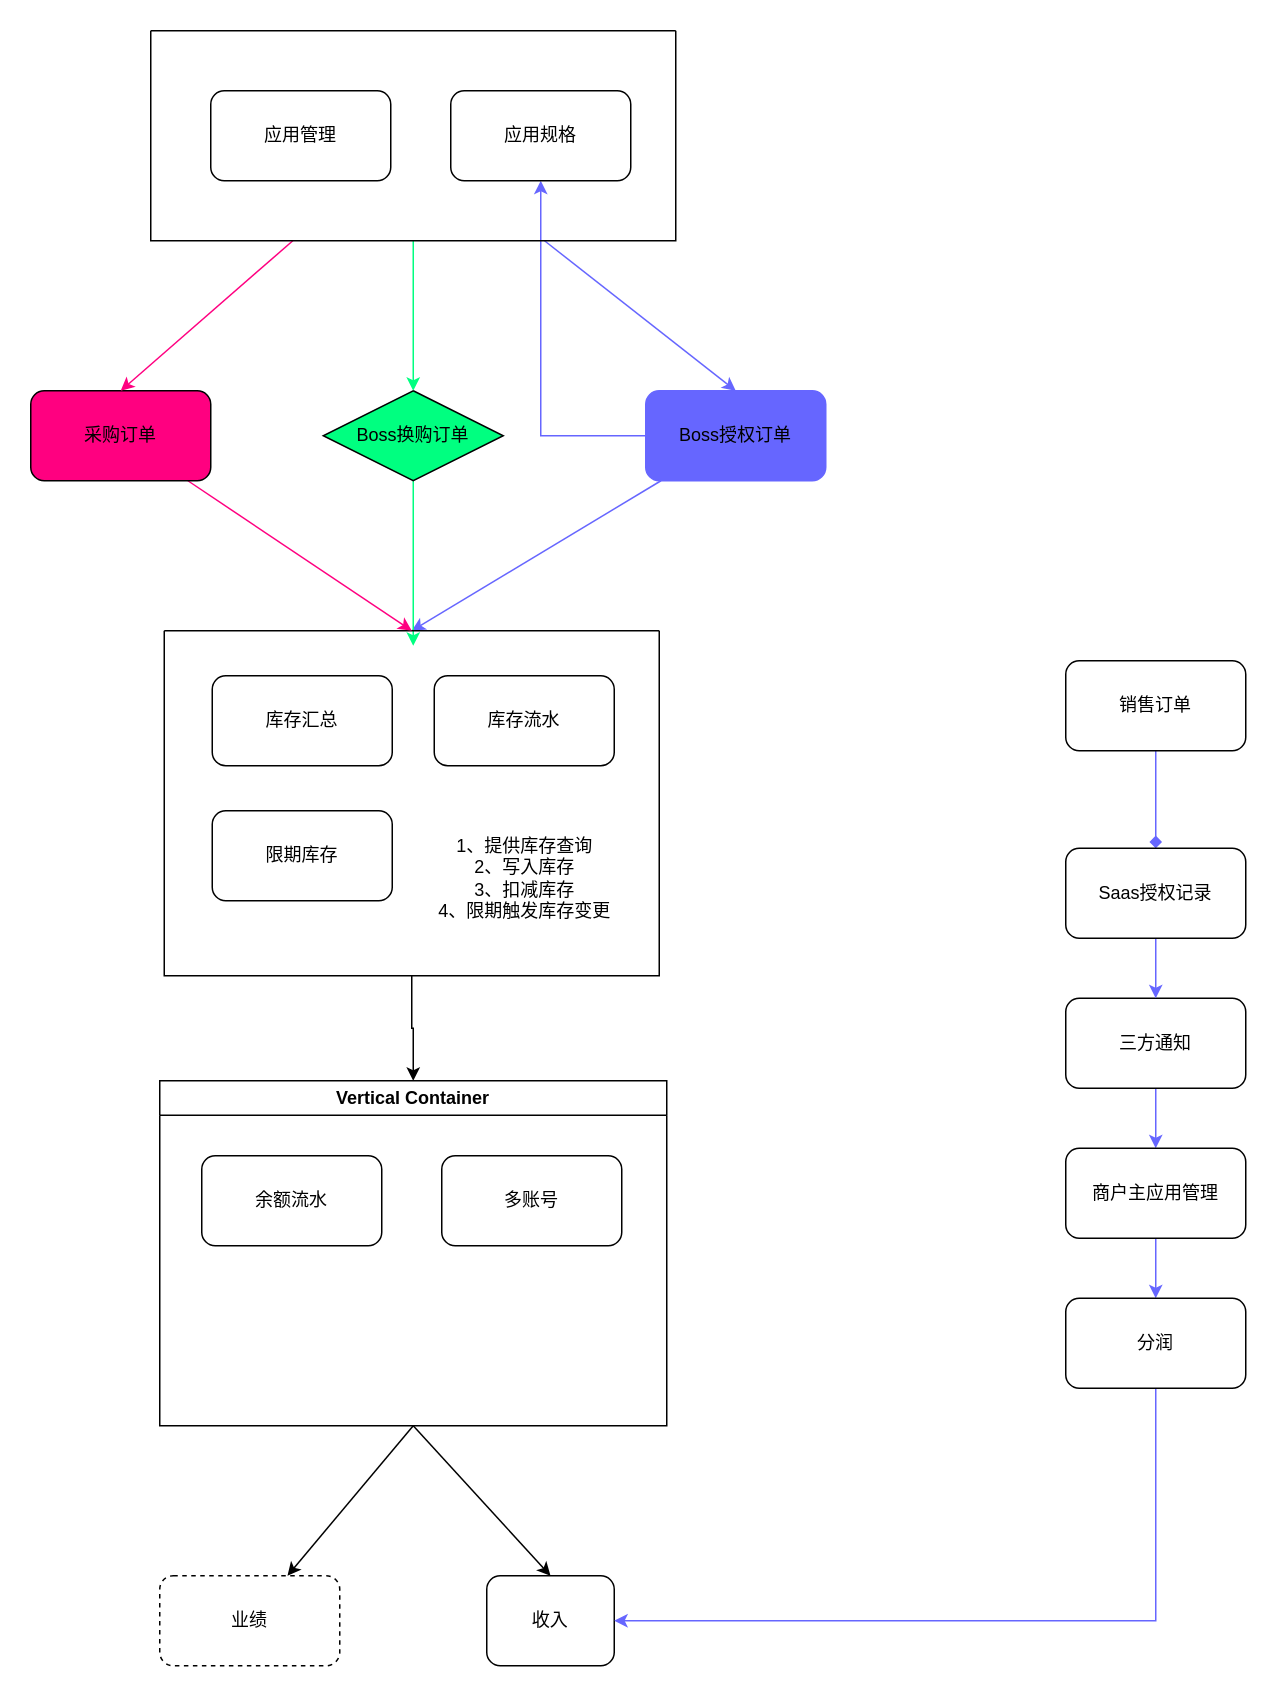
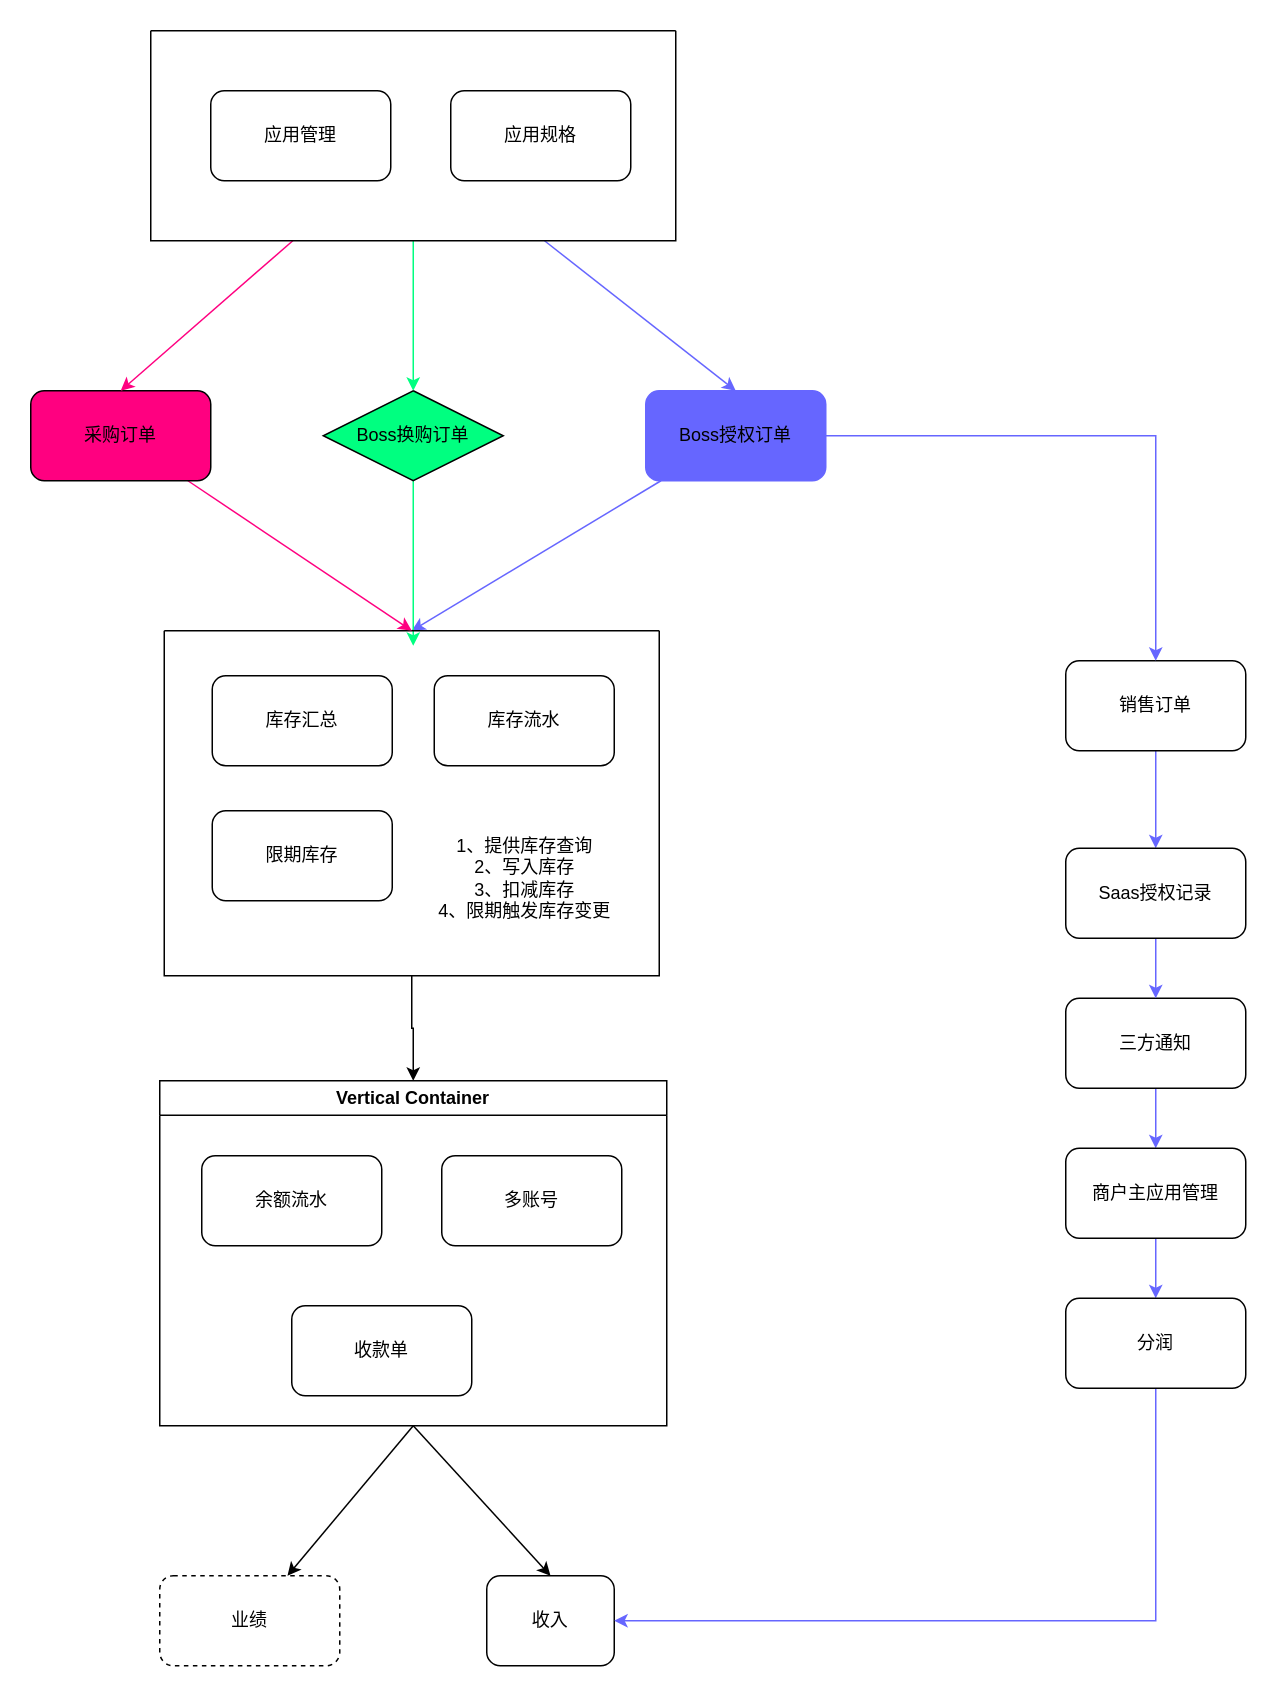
  <mxCell id="0" />
  <mxCell id="1" parent="0" />
  <mxCell id="2" style="edgeStyle=orthogonalEdgeStyle;rounded=0;orthogonalLoop=1;jettySize=auto;html=1;strokeColor=#6666FF;" edge="1" parent="1" source="3" target="15"><mxGeometry relative="1" as="geometry" /></mxCell>
  <mxCell id="3" value="三方通知" style="rounded=1;whiteSpace=wrap;html=1;" vertex="1" parent="1"><mxGeometry x="710" y="665" width="120" height="60" as="geometry" /></mxCell>
  <mxCell id="4" value="收入" style="rounded=1;whiteSpace=wrap;html=1;" vertex="1" parent="1"><mxGeometry x="324" y="1050" width="85" height="60" as="geometry" /></mxCell>
- <mxCell id="5" style="edgeStyle=orthogonalEdgeStyle;rounded=0;orthogonalLoop=1;jettySize=auto;html=1;strokeColor=#6666FF;endArrow=diamond;" edge="1" parent="1" source="6" target="8"><mxGeometry relative="1" as="geometry" /></mxCell>
+ <mxCell id="5" style="edgeStyle=orthogonalEdgeStyle;rounded=0;orthogonalLoop=1;jettySize=auto;html=1;strokeColor=#6666FF;" edge="1" parent="1" source="6" target="8"><mxGeometry relative="1" as="geometry" /></mxCell>
  <mxCell id="6" value="销售订单" style="rounded=1;whiteSpace=wrap;html=1;" vertex="1" parent="1"><mxGeometry x="710" y="440" width="120" height="60" as="geometry" /></mxCell>
  <mxCell id="7" style="edgeStyle=orthogonalEdgeStyle;rounded=0;orthogonalLoop=1;jettySize=auto;html=1;strokeColor=#6666FF;" edge="1" parent="1" source="8" target="3"><mxGeometry relative="1" as="geometry" /></mxCell>
  <mxCell id="8" value="Saas授权记录" style="rounded=1;whiteSpace=wrap;html=1;" vertex="1" parent="1"><mxGeometry x="710" y="565" width="120" height="60" as="geometry" /></mxCell>
  <mxCell id="9" style="rounded=0;orthogonalLoop=1;jettySize=auto;html=1;entryX=0.5;entryY=0;entryDx=0;entryDy=0;strokeColor=#6666FF;" edge="1" parent="1" source="11" target="19"><mxGeometry relative="1" as="geometry" /></mxCell>
- <mxCell id="10" style="edgeStyle=orthogonalEdgeStyle;rounded=0;orthogonalLoop=1;jettySize=auto;html=1;strokeColor=#6666FF;" edge="1" parent="1" source="11" target="31"><mxGeometry relative="1" as="geometry" /></mxCell>
+ <mxCell id="10" style="edgeStyle=orthogonalEdgeStyle;rounded=0;orthogonalLoop=1;jettySize=auto;html=1;entryX=0.5;entryY=0;entryDx=0;entryDy=0;strokeColor=#6666FF;" edge="1" parent="1" source="11" target="6"><mxGeometry relative="1" as="geometry" /></mxCell>
  <mxCell id="11" value="Boss授权订单" style="rounded=1;whiteSpace=wrap;html=1;strokeColor=#6666FF;fillColor=#6666FF;" vertex="1" parent="1"><mxGeometry x="430" y="260" width="120" height="60" as="geometry" /></mxCell>
  <mxCell id="12" style="rounded=0;orthogonalLoop=1;jettySize=auto;html=1;strokeColor=#00FF80;" edge="1" parent="1" source="13"><mxGeometry relative="1" as="geometry"><mxPoint x="275" y="430" as="targetPoint" /></mxGeometry></mxCell>
  <mxCell id="13" value="Boss换购订单" style="rhombus;whiteSpace=wrap;html=1;fillColor=#00FF80;" vertex="1" parent="1"><mxGeometry x="215" y="260" width="120" height="60" as="geometry" /></mxCell>
  <mxCell id="14" style="edgeStyle=orthogonalEdgeStyle;rounded=0;orthogonalLoop=1;jettySize=auto;html=1;entryX=0.5;entryY=0;entryDx=0;entryDy=0;strokeColor=#6666FF;" edge="1" parent="1" source="15" target="17"><mxGeometry relative="1" as="geometry" /></mxCell>
  <mxCell id="15" value="商户主应用管理" style="rounded=1;whiteSpace=wrap;html=1;" vertex="1" parent="1"><mxGeometry x="710" y="765" width="120" height="60" as="geometry" /></mxCell>
  <mxCell id="16" style="edgeStyle=orthogonalEdgeStyle;rounded=0;orthogonalLoop=1;jettySize=auto;html=1;entryX=1;entryY=0.5;entryDx=0;entryDy=0;strokeColor=#6666FF;" edge="1" parent="1" source="17" target="4"><mxGeometry relative="1" as="geometry"><Array as="points"><mxPoint x="770" y="1080" /></Array></mxGeometry></mxCell>
  <mxCell id="17" value="分润" style="rounded=1;whiteSpace=wrap;html=1;" vertex="1" parent="1"><mxGeometry x="710" y="865" width="120" height="60" as="geometry" /></mxCell>
  <mxCell id="18" style="edgeStyle=orthogonalEdgeStyle;rounded=0;orthogonalLoop=1;jettySize=auto;html=1;" edge="1" parent="1" source="19" target="35"><mxGeometry relative="1" as="geometry" /></mxCell>
  <mxCell id="19" value="" style="swimlane;startSize=0;" vertex="1" parent="1"><mxGeometry x="109" y="420" width="330" height="230" as="geometry" /></mxCell>
  <mxCell id="20" value="库存汇总" style="rounded=1;whiteSpace=wrap;html=1;" vertex="1" parent="19"><mxGeometry x="32" y="30" width="120" height="60" as="geometry" /></mxCell>
  <mxCell id="21" value="库存流水" style="rounded=1;whiteSpace=wrap;html=1;" vertex="1" parent="19"><mxGeometry x="180" y="30" width="120" height="60" as="geometry" /></mxCell>
  <mxCell id="22" value="限期库存" style="rounded=1;whiteSpace=wrap;html=1;" vertex="1" parent="19"><mxGeometry x="32" y="120" width="120" height="60" as="geometry" /></mxCell>
  <mxCell id="23" value="1、提供库存查询&lt;br&gt;2、写入库存&lt;br&gt;3、扣减库存&lt;br&gt;4、限期触发库存变更" style="text;html=1;align=center;verticalAlign=middle;resizable=0;points=[];autosize=1;strokeColor=none;fillColor=none;" vertex="1" parent="19"><mxGeometry x="170" y="130" width="140" height="70" as="geometry" /></mxCell>
  <mxCell id="24" style="rounded=0;orthogonalLoop=1;jettySize=auto;html=1;entryX=0.5;entryY=0;entryDx=0;entryDy=0;strokeColor=#FF0080;" edge="1" parent="1" source="25" target="19"><mxGeometry relative="1" as="geometry" /></mxCell>
  <mxCell id="25" value="采购订单" style="rounded=1;whiteSpace=wrap;html=1;fillColor=#FF0080;" vertex="1" parent="1"><mxGeometry x="20" y="260" width="120" height="60" as="geometry" /></mxCell>
  <mxCell id="26" style="rounded=0;orthogonalLoop=1;jettySize=auto;html=1;entryX=0.5;entryY=0;entryDx=0;entryDy=0;strokeColor=#FF0080;" edge="1" parent="1" source="29" target="25"><mxGeometry relative="1" as="geometry" /></mxCell>
  <mxCell id="27" style="edgeStyle=orthogonalEdgeStyle;rounded=0;orthogonalLoop=1;jettySize=auto;html=1;strokeColor=#00FF80;" edge="1" parent="1" source="29" target="13"><mxGeometry relative="1" as="geometry" /></mxCell>
  <mxCell id="28" style="rounded=0;orthogonalLoop=1;jettySize=auto;html=1;exitX=0.75;exitY=1;exitDx=0;exitDy=0;entryX=0.5;entryY=0;entryDx=0;entryDy=0;strokeColor=#6666FF;" edge="1" parent="1" source="29" target="11"><mxGeometry relative="1" as="geometry" /></mxCell>
  <mxCell id="29" value="" style="swimlane;startSize=0;" vertex="1" parent="1"><mxGeometry x="100" y="20" width="350" height="140" as="geometry" /></mxCell>
  <mxCell id="30" value="应用管理" style="rounded=1;whiteSpace=wrap;html=1;" vertex="1" parent="29"><mxGeometry x="40" y="40" width="120" height="60" as="geometry" /></mxCell>
  <mxCell id="31" value="应用规格" style="rounded=1;whiteSpace=wrap;html=1;" vertex="1" parent="29"><mxGeometry x="200" y="40" width="120" height="60" as="geometry" /></mxCell>
  <mxCell id="32" value="业绩" style="rounded=1;whiteSpace=wrap;html=1;dashed=1;" vertex="1" parent="1"><mxGeometry x="106" y="1050" width="120" height="60" as="geometry" /></mxCell>
  <mxCell id="33" style="rounded=0;orthogonalLoop=1;jettySize=auto;html=1;exitX=0.5;exitY=1;exitDx=0;exitDy=0;" edge="1" parent="1" source="35" target="32"><mxGeometry relative="1" as="geometry" /></mxCell>
  <mxCell id="34" style="rounded=0;orthogonalLoop=1;jettySize=auto;html=1;entryX=0.5;entryY=0;entryDx=0;entryDy=0;exitX=0.5;exitY=1;exitDx=0;exitDy=0;" edge="1" parent="1" source="35" target="4"><mxGeometry relative="1" as="geometry" /></mxCell>
  <mxCell id="35" value="Vertical Container" style="swimlane;whiteSpace=wrap;html=1;" vertex="1" parent="1"><mxGeometry x="106" y="720" width="338" height="230" as="geometry" /></mxCell>
  <mxCell id="36" value="余额流水" style="rounded=1;whiteSpace=wrap;html=1;" vertex="1" parent="35"><mxGeometry x="28" y="50" width="120" height="60" as="geometry" /></mxCell>
  <mxCell id="37" value="多账号" style="rounded=1;whiteSpace=wrap;html=1;" vertex="1" parent="35"><mxGeometry x="188" y="50" width="120" height="60" as="geometry" /></mxCell>
+ <mxCell id="38" value="收款单" style="rounded=1;whiteSpace=wrap;html=1;" vertex="1" parent="35"><mxGeometry x="88" y="150" width="120" height="60" as="geometry" /></mxCell>
